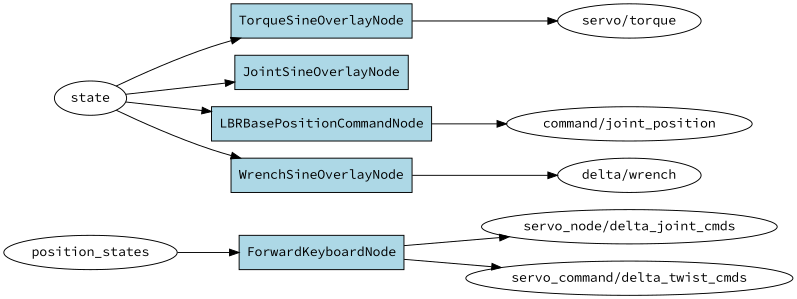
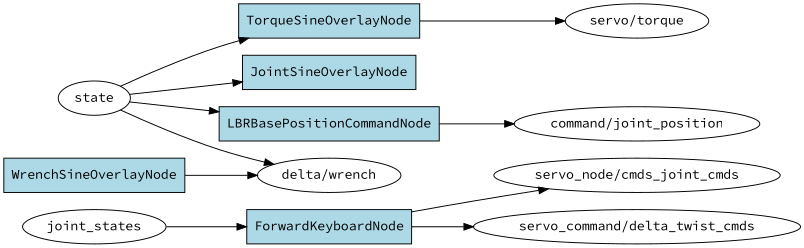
  digraph {
    fontname="Source Code Pro"
    rankdir=LR
    node [fillcolor=white fontname="Source Code Pro" shape=ellipse style=filled]
    edge [fontname="Source Code Pro"]
    ForwardKeyboardNode [fillcolor=lightblue shape=box]
-   "servo_node/delta_joint_cmds"
+   "servo_node/delta_joint_cmds" [label="servo_node/cmds_joint_cmds"]
    n3 [label="servo_command/delta_twist_cmds"]
-   joint_states [label=position_states]
+   joint_states
    n5 [label="servo/torque"]
    TorqueSineOverlayNode [fillcolor=lightblue shape=box]
    state
    JointSineOverlayNode [fillcolor=lightblue shape=box]
    LBRBasePositionCommandNode [fillcolor=lightblue shape=box]
    WrenchSineOverlayNode [fillcolor=lightblue shape=box]
    "command/joint_position"
    n12 [label="delta/wrench"]
    ForwardKeyboardNode -> "servo_node/delta_joint_cmds"
    ForwardKeyboardNode -> n3
    joint_states -> ForwardKeyboardNode
    TorqueSineOverlayNode -> n5
    state -> TorqueSineOverlayNode
    state -> JointSineOverlayNode
    state -> LBRBasePositionCommandNode
-   state -> WrenchSineOverlayNode
+   state -> n12
    LBRBasePositionCommandNode -> "command/joint_position"
    WrenchSineOverlayNode -> n12
  }
